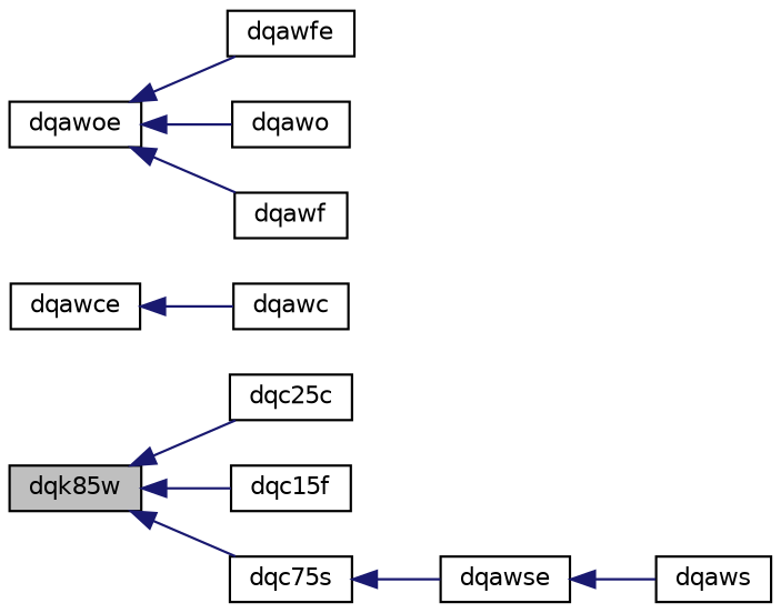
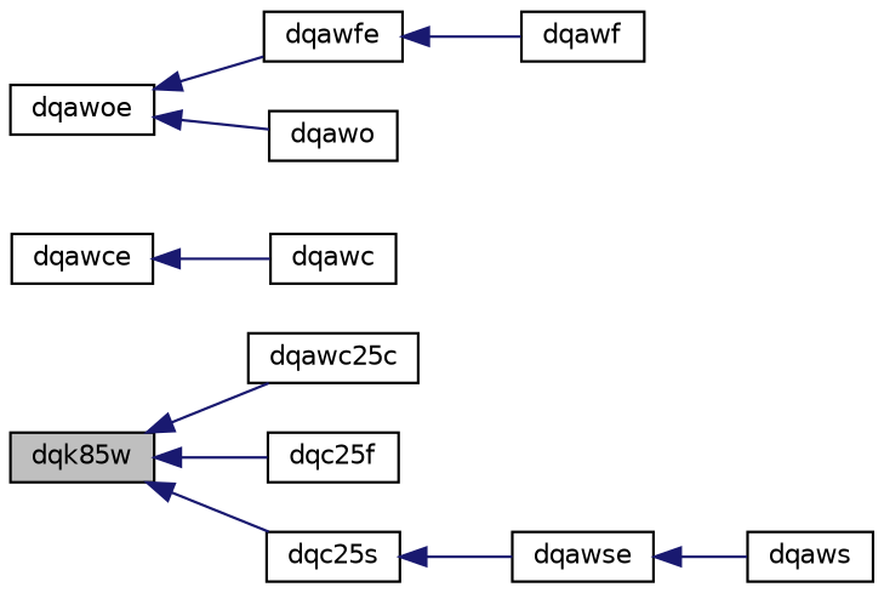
  digraph {
    rankdir=LR
    node [color=black fillcolor=white fontname=Helvetica fontsize=10 shape=record style=filled]
    edge [color=midnightblue dir=back fontname=Helvetica fontsize=10 labelfontname=Helvetica labelfontsize=10 style=solid]
    n1 [fillcolor=grey75 fontcolor=black height=0.2 label=dqk85w width=0.4]
-   n2 [height=0.2 label=dqc25c width=0.4]
-   n3 [height=0.2 label=dqc15f width=0.4]
-   n4 [height=0.2 label=dqc75s width=0.4]
+   n2 [height=0.2 label=dqawc25c width=0.4]
+   n3 [height=0.2 label=dqc25f width=0.4]
+   n4 [height=0.2 label=dqc25s width=0.4]
    n5 [height=0.2 label=dqawse width=0.4]
    n6 [height=0.2 label=dqawce width=0.4]
    n7 [height=0.2 label=dqawc width=0.4]
    n8 [height=0.2 label=dqawoe width=0.4]
    n9 [height=0.2 label=dqawfe width=0.4]
    n10 [height=0.2 label=dqawo width=0.4]
    n11 [height=0.2 label=dqawf width=0.4]
    n12 [height=0.2 label=dqaws width=0.4]
    n1 -> n2
    n1 -> n3
    n1 -> n4
    n4 -> n5
    n5 -> n12
    n6 -> n7
    n8 -> n9
    n8 -> n10
-   n8 -> n11
+   n9 -> n11
  }
